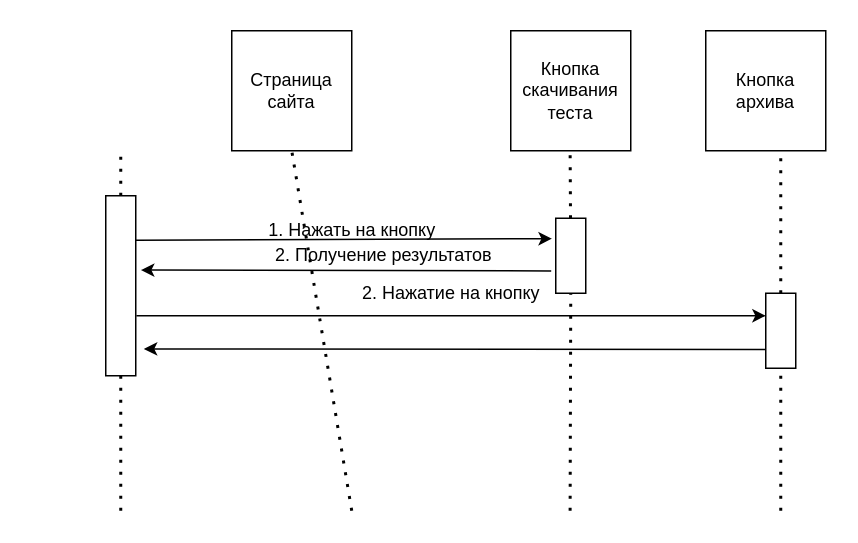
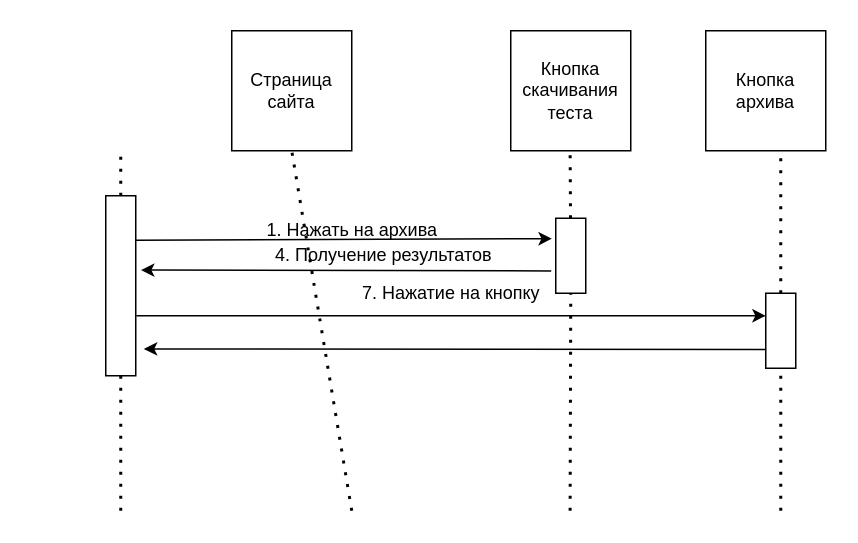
  <mxCell id="0" />
  <mxCell id="1" parent="0" />
  <mxCell id="2" value="" style="endArrow=none;dashed=1;html=1;dashPattern=1 3;strokeWidth=2;rounded=0;" edge="1" parent="1" source="4"><mxGeometry width="50" height="50" relative="1" as="geometry"><mxPoint x="80" y="340" as="sourcePoint" /><mxPoint x="80" y="100" as="targetPoint" /></mxGeometry></mxCell>
  <mxCell id="3" value="" style="endArrow=none;dashed=1;html=1;dashPattern=1 3;strokeWidth=2;rounded=0;" edge="1" parent="1" target="4"><mxGeometry width="50" height="50" relative="1" as="geometry"><mxPoint x="80" y="340" as="sourcePoint" /><mxPoint x="80" y="100" as="targetPoint" /></mxGeometry></mxCell>
  <mxCell id="4" value="" style="rounded=0;whiteSpace=wrap;html=1;rotation=90;" vertex="1" parent="1"><mxGeometry x="20" y="180" width="120" height="20" as="geometry" /></mxCell>
  <mxCell id="5" value="Страница сайта" style="whiteSpace=wrap;html=1;aspect=fixed;" vertex="1" parent="1"><mxGeometry x="154" y="20" width="80" height="80" as="geometry" /></mxCell>
  <mxCell id="6" value="Кнопка архива" style="whiteSpace=wrap;html=1;aspect=fixed;" vertex="1" parent="1"><mxGeometry x="470" y="20" width="80" height="80" as="geometry" /></mxCell>
  <mxCell id="7" value="Кнопка скачивания теста" style="whiteSpace=wrap;html=1;aspect=fixed;" vertex="1" parent="1"><mxGeometry x="340" y="20" width="80" height="80" as="geometry" /></mxCell>
  <mxCell id="8" value="" style="endArrow=none;dashed=1;html=1;dashPattern=1 3;strokeWidth=2;rounded=0;entryX=0.5;entryY=1;entryDx=0;entryDy=0;" edge="1" parent="1" target="5"><mxGeometry width="50" height="50" relative="1" as="geometry"><mxPoint x="234" y="340" as="sourcePoint" /><mxPoint x="270" y="200" as="targetPoint" /></mxGeometry></mxCell>
  <mxCell id="9" value="" style="endArrow=none;dashed=1;html=1;dashPattern=1 3;strokeWidth=2;rounded=0;entryX=0.5;entryY=1;entryDx=0;entryDy=0;" edge="1" parent="1" source="12"><mxGeometry width="50" height="50" relative="1" as="geometry"><mxPoint x="379.58" y="340" as="sourcePoint" /><mxPoint x="379.58" y="100" as="targetPoint" /></mxGeometry></mxCell>
  <mxCell id="10" value="" style="endArrow=none;dashed=1;html=1;dashPattern=1 3;strokeWidth=2;rounded=0;entryX=0.5;entryY=1;entryDx=0;entryDy=0;" edge="1" parent="1" source="16"><mxGeometry width="50" height="50" relative="1" as="geometry"><mxPoint x="520" y="340" as="sourcePoint" /><mxPoint x="520" y="100" as="targetPoint" /></mxGeometry></mxCell>
  <mxCell id="11" value="" style="endArrow=none;dashed=1;html=1;dashPattern=1 3;strokeWidth=2;rounded=0;entryX=1;entryY=0.5;entryDx=0;entryDy=0;" edge="1" parent="1" target="12"><mxGeometry width="50" height="50" relative="1" as="geometry"><mxPoint x="379.58" y="340" as="sourcePoint" /><mxPoint x="379.58" y="100" as="targetPoint" /></mxGeometry></mxCell>
  <mxCell id="12" value="" style="rounded=0;whiteSpace=wrap;html=1;rotation=90;" vertex="1" parent="1"><mxGeometry x="355" y="160" width="50" height="20" as="geometry" /></mxCell>
  <mxCell id="13" value="" style="endArrow=classic;html=1;rounded=0;entryX=0.272;entryY=1.128;entryDx=0;entryDy=0;exitX=0.395;exitY=-0.098;exitDx=0;exitDy=0;exitPerimeter=0;entryPerimeter=0;" edge="1" parent="1" target="12"><mxGeometry width="50" height="50" relative="1" as="geometry"><mxPoint x="89.96" y="159.6" as="sourcePoint" /><mxPoint x="368" y="155.5" as="targetPoint" /></mxGeometry></mxCell>
- <mxCell id="14" value="1. Нажать на кнопку" style="text;html=1;align=center;verticalAlign=middle;resizable=0;points=[];autosize=1;strokeColor=none;fillColor=none;" vertex="1" parent="1"><mxGeometry x="169" y="138" width="130" height="30" as="geometry" /></mxCell>
+ <mxCell id="14" value="1. Нажать на архива" style="text;html=1;align=center;verticalAlign=middle;resizable=0;points=[];autosize=1;strokeColor=none;fillColor=none;" vertex="1" parent="1"><mxGeometry x="169" y="138" width="130" height="30" as="geometry" /></mxCell>
  <mxCell id="15" value="" style="endArrow=none;dashed=1;html=1;dashPattern=1 3;strokeWidth=2;rounded=0;entryX=1;entryY=0.5;entryDx=0;entryDy=0;" edge="1" parent="1" target="16"><mxGeometry width="50" height="50" relative="1" as="geometry"><mxPoint x="520" y="340" as="sourcePoint" /><mxPoint x="520" y="100" as="targetPoint" /></mxGeometry></mxCell>
  <mxCell id="16" value="" style="rounded=0;whiteSpace=wrap;html=1;rotation=90;" vertex="1" parent="1"><mxGeometry x="495" y="210" width="50" height="20" as="geometry" /></mxCell>
  <mxCell id="17" value="" style="endArrow=classic;html=1;rounded=0;exitX=0.894;exitY=-0.022;exitDx=0;exitDy=0;exitPerimeter=0;entryX=0.3;entryY=1;entryDx=0;entryDy=0;entryPerimeter=0;" edge="1" parent="1" target="16"><mxGeometry width="50" height="50" relative="1" as="geometry"><mxPoint x="90.44" y="210" as="sourcePoint" /><mxPoint x="490" y="210" as="targetPoint" /></mxGeometry></mxCell>
- <mxCell id="18" value="2. Нажатие на кнопку" style="text;html=1;align=center;verticalAlign=middle;resizable=0;points=[];autosize=1;strokeColor=none;fillColor=none;" vertex="1" parent="1"><mxGeometry x="230" y="180" width="140" height="30" as="geometry" /></mxCell>
+ <mxCell id="18" value="7. Нажатие на кнопку" style="text;html=1;align=center;verticalAlign=middle;resizable=0;points=[];autosize=1;strokeColor=none;fillColor=none;" vertex="1" parent="1"><mxGeometry x="230" y="180" width="140" height="30" as="geometry" /></mxCell>
  <mxCell id="19" value="" style="endArrow=classic;html=1;rounded=0;exitX=0.75;exitY=1;exitDx=0;exitDy=0;entryX=0.851;entryY=-0.268;entryDx=0;entryDy=0;entryPerimeter=0;" edge="1" parent="1" source="16" target="4"><mxGeometry width="50" height="50" relative="1" as="geometry"><mxPoint x="230" y="260" as="sourcePoint" /><mxPoint x="280" y="210" as="targetPoint" /></mxGeometry></mxCell>
  <mxCell id="20" value="" style="endArrow=classic;html=1;rounded=0;exitX=0.702;exitY=1.151;exitDx=0;exitDy=0;exitPerimeter=0;entryX=0.413;entryY=-0.172;entryDx=0;entryDy=0;entryPerimeter=0;" edge="1" parent="1" source="12" target="4"><mxGeometry width="50" height="50" relative="1" as="geometry"><mxPoint x="230" y="180" as="sourcePoint" /><mxPoint x="280" y="130" as="targetPoint" /></mxGeometry></mxCell>
- <mxCell id="21" value="2. Получение результатов" style="text;html=1;align=center;verticalAlign=middle;resizable=0;points=[];autosize=1;strokeColor=none;fillColor=none;" vertex="1" parent="1"><mxGeometry x="170" y="155" width="170" height="30" as="geometry" /></mxCell>
+ <mxCell id="21" value="4. Получение результатов" style="text;html=1;align=center;verticalAlign=middle;resizable=0;points=[];autosize=1;strokeColor=none;fillColor=none;" vertex="1" parent="1"><mxGeometry x="170" y="155" width="170" height="30" as="geometry" /></mxCell>
